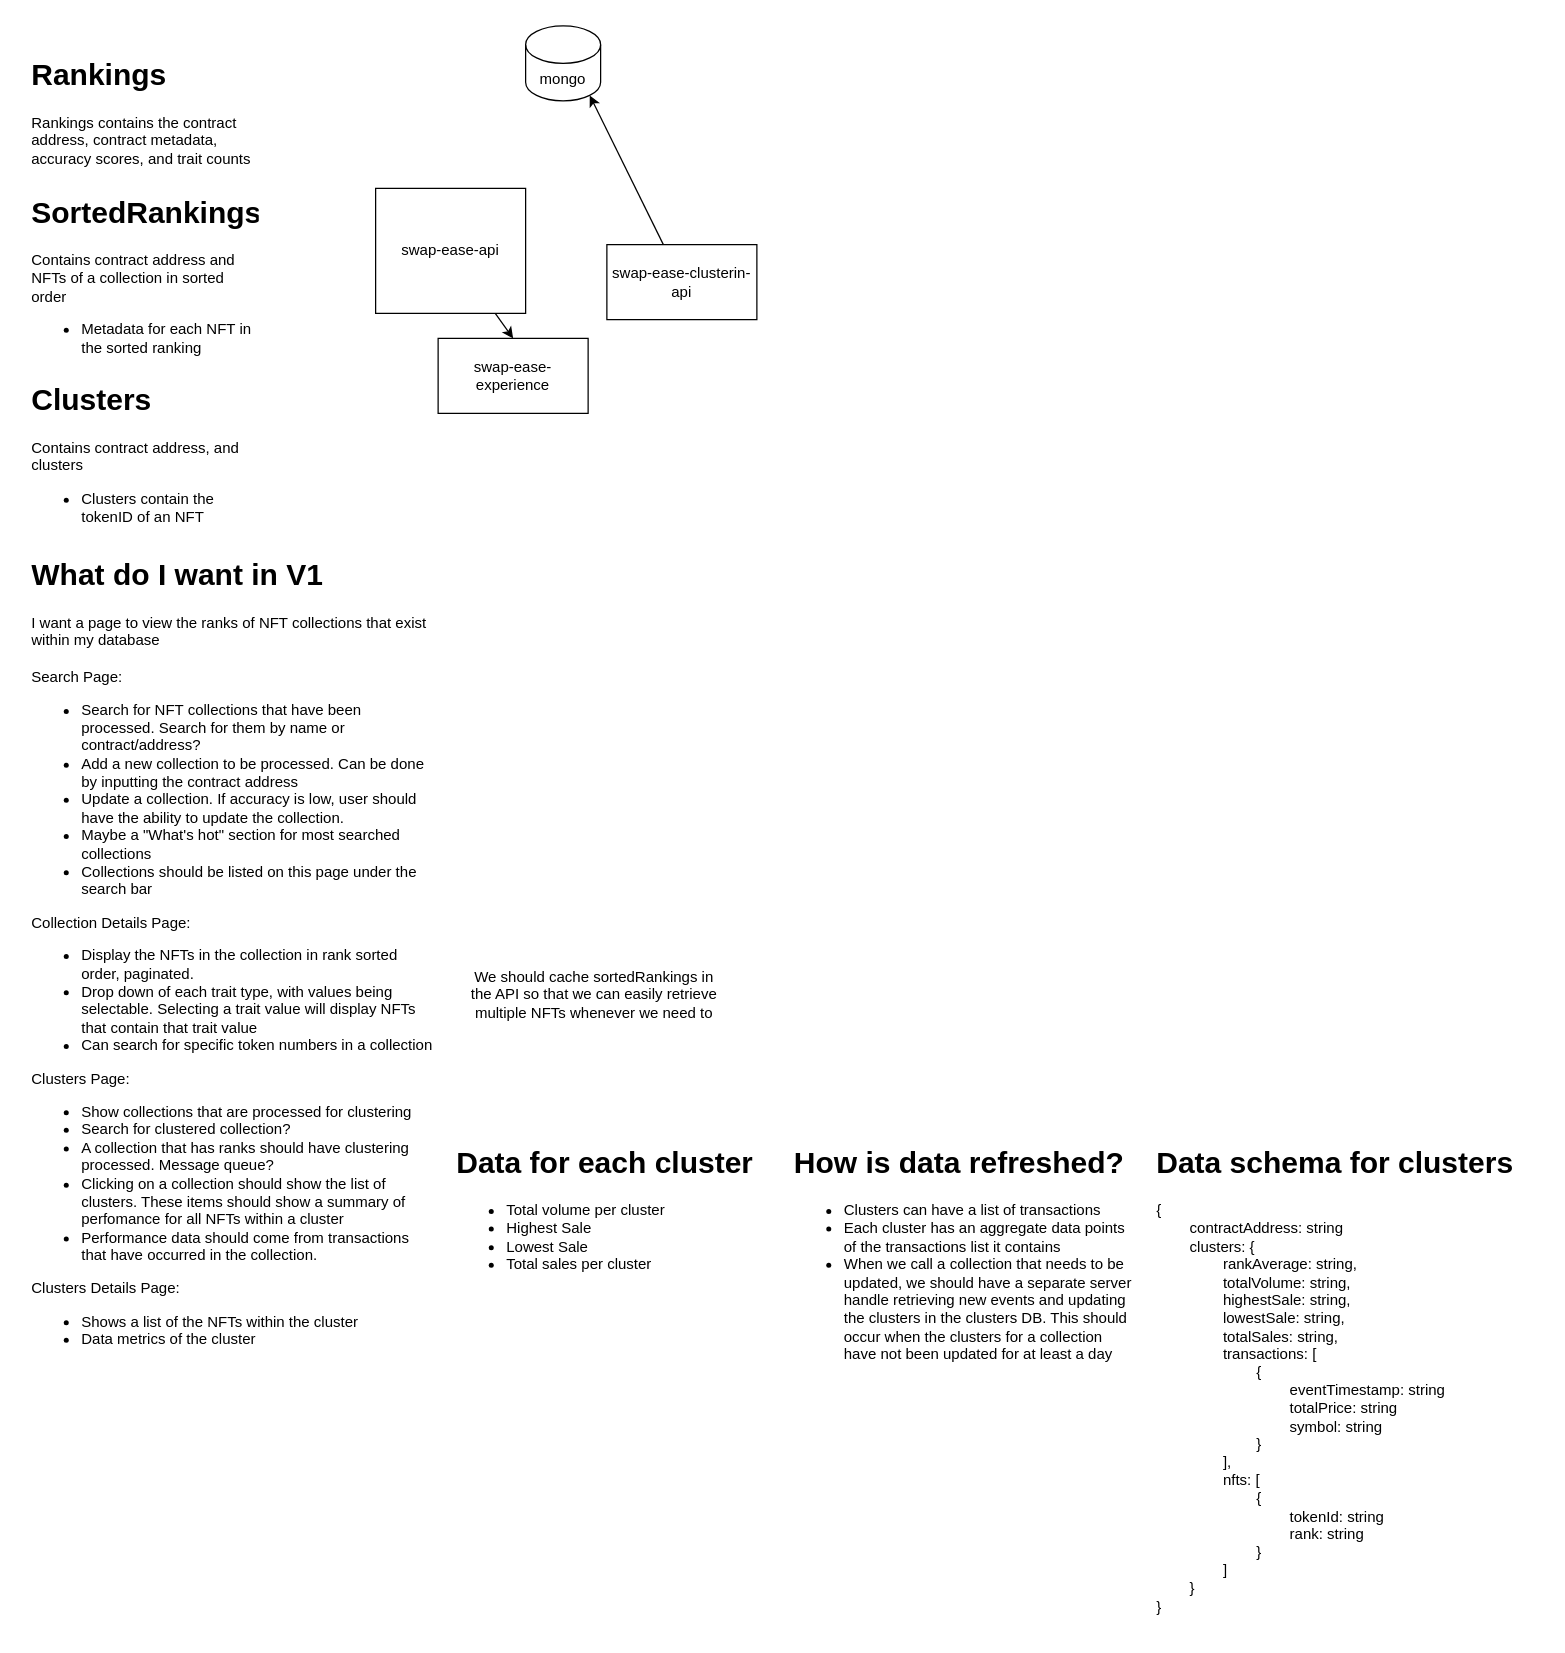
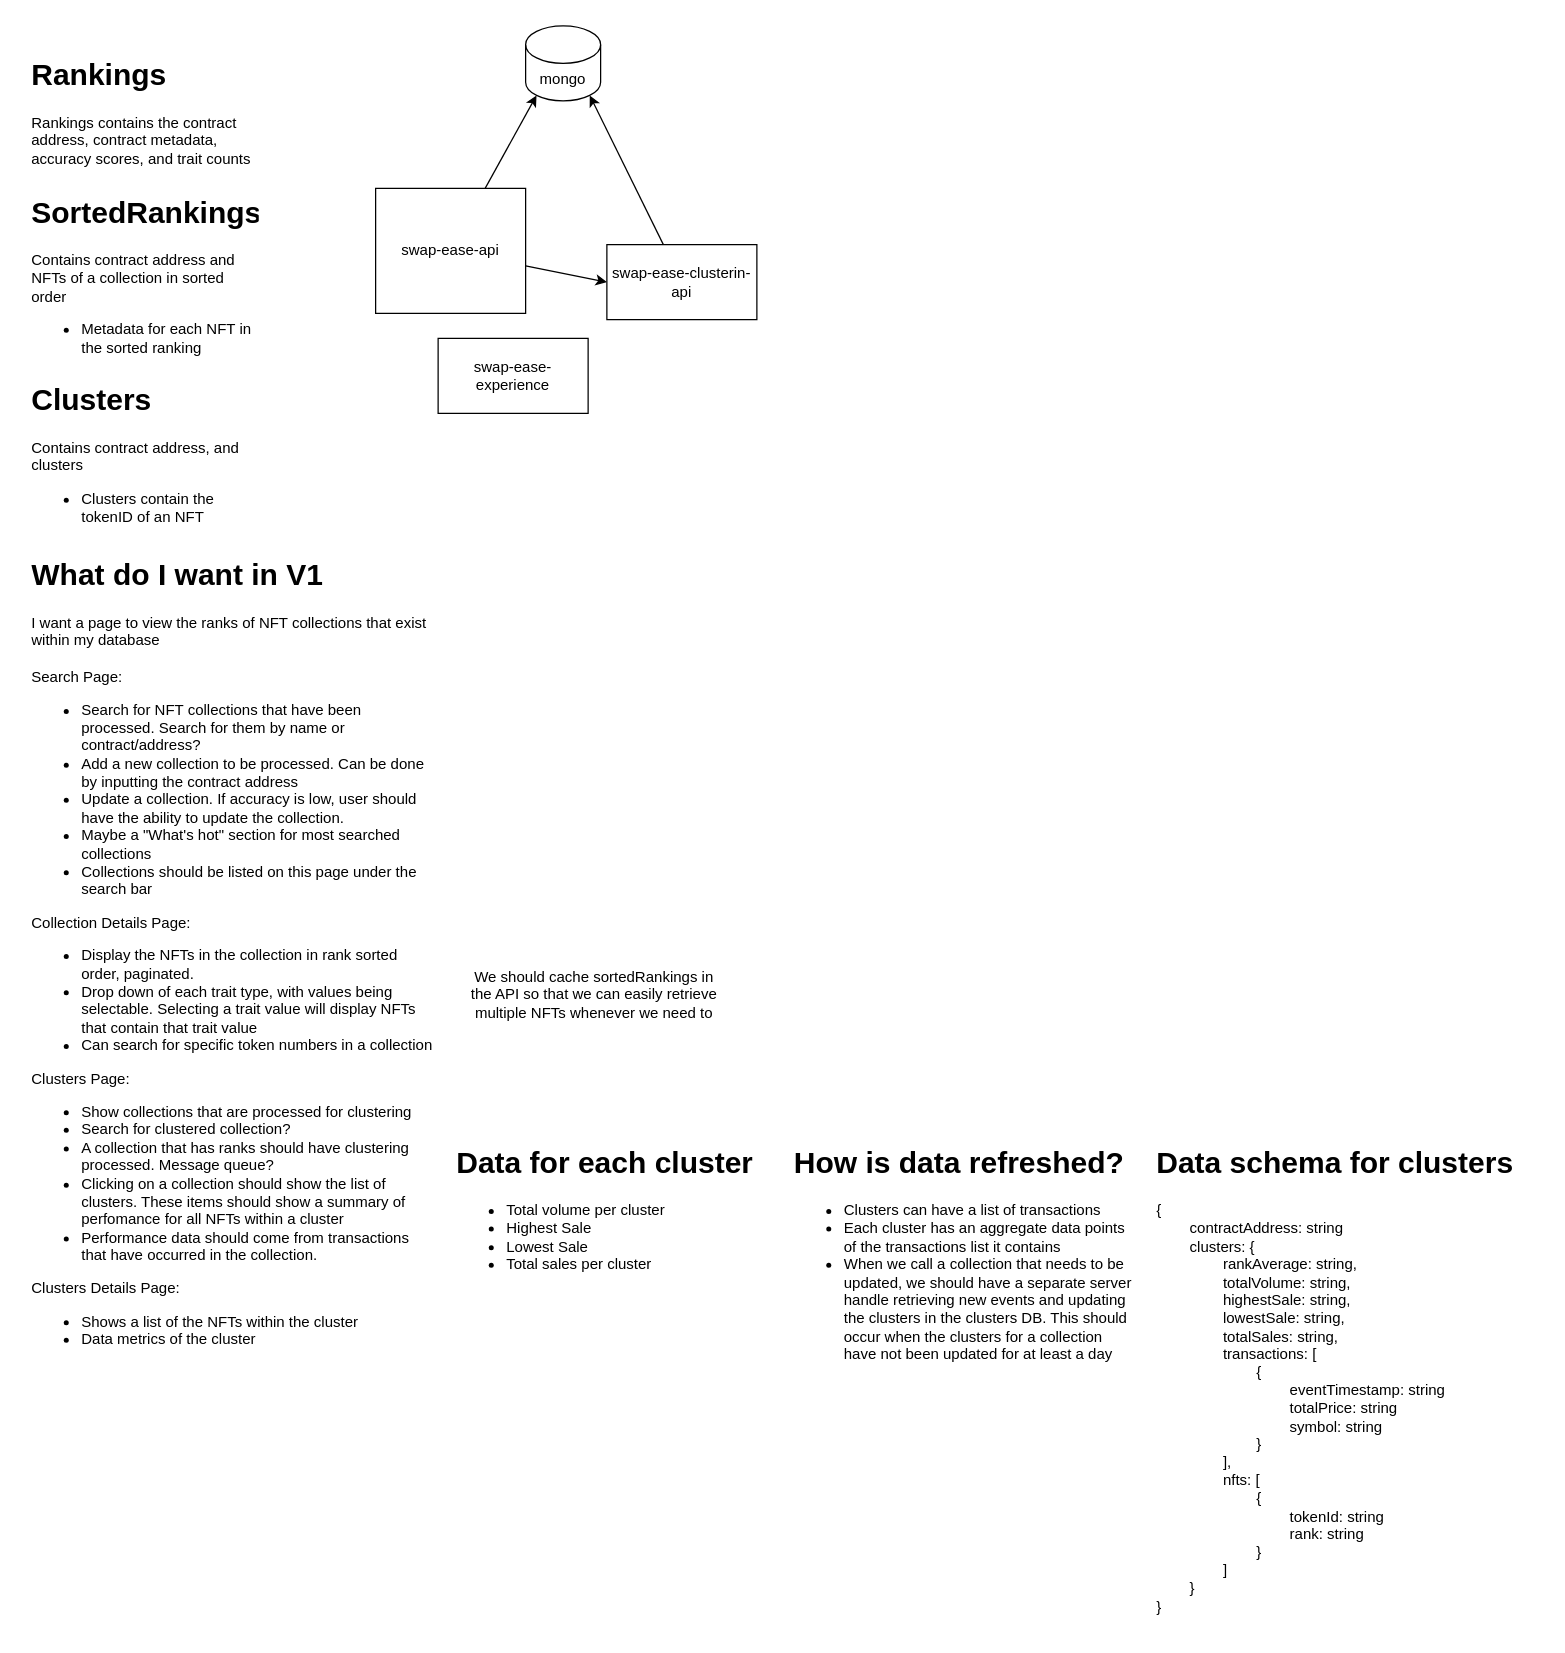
  <mxCell id="0" />
  <mxCell id="1" parent="0" />
  <mxCell id="2" value="swap-ease-experience" style="rounded=0;whiteSpace=wrap;html=1;" parent="1" vertex="1"><mxGeometry x="350" y="270" width="120" height="60" as="geometry" /></mxCell>
- <mxCell id="4" style="edgeStyle=none;html=1;entryX=0.5;entryY=0;entryDx=0;entryDy=0;" parent="1" source="6" target="2" edge="1"><mxGeometry relative="1" as="geometry" /></mxCell>
+ <mxCell id="3" style="edgeStyle=none;html=1;entryX=0.145;entryY=1;entryDx=0;entryDy=-4.35;entryPerimeter=0;" parent="1" source="6" target="9" edge="1"><mxGeometry relative="1" as="geometry" /></mxCell>
+ <mxCell id="5" style="edgeStyle=none;html=1;entryX=0;entryY=0.5;entryDx=0;entryDy=0;" parent="1" source="6" target="8" edge="1"><mxGeometry relative="1" as="geometry" /></mxCell>
  <mxCell id="6" value="swap-ease-api" style="rounded=0;whiteSpace=wrap;html=1;" parent="1" vertex="1"><mxGeometry x="300" y="150" width="120" height="100" as="geometry" /></mxCell>
  <mxCell id="7" style="edgeStyle=none;html=1;entryX=0.855;entryY=1;entryDx=0;entryDy=-4.35;entryPerimeter=0;" parent="1" source="8" target="9" edge="1"><mxGeometry relative="1" as="geometry" /></mxCell>
  <mxCell id="8" value="swap-ease-clusterin-api" style="rounded=0;whiteSpace=wrap;html=1;" parent="1" vertex="1"><mxGeometry x="485" y="195" width="120" height="60" as="geometry" /></mxCell>
  <mxCell id="9" value="mongo" style="shape=cylinder3;whiteSpace=wrap;html=1;boundedLbl=1;backgroundOutline=1;size=15;" parent="1" vertex="1"><mxGeometry x="420" y="20" width="60" height="60" as="geometry" /></mxCell>
  <mxCell id="10" value="&lt;h1&gt;Rankings&lt;/h1&gt;&lt;p&gt;Rankings contains the contract address, contract metadata, accuracy scores, and trait counts&lt;/p&gt;" style="text;html=1;strokeColor=none;fillColor=none;spacing=5;spacingTop=-20;whiteSpace=wrap;overflow=hidden;rounded=0;" parent="1" vertex="1"><mxGeometry x="20" y="40" width="190" height="120" as="geometry" /></mxCell>
  <mxCell id="11" value="&lt;h1&gt;SortedRankings&lt;/h1&gt;&lt;p&gt;Contains contract address and NFTs of a collection in sorted order&lt;/p&gt;&lt;p&gt;&lt;/p&gt;&lt;ul&gt;&lt;li&gt;Metadata for each NFT in the sorted ranking&lt;/li&gt;&lt;/ul&gt;&lt;p&gt;&lt;/p&gt;" style="text;html=1;strokeColor=none;fillColor=none;spacing=5;spacingTop=-20;whiteSpace=wrap;overflow=hidden;rounded=0;" parent="1" vertex="1"><mxGeometry x="20" y="150" width="190" height="150" as="geometry" /></mxCell>
  <mxCell id="12" value="&lt;h1&gt;Clusters&lt;/h1&gt;&lt;div&gt;Contains contract address, and clusters&lt;/div&gt;&lt;div&gt;&lt;ul&gt;&lt;li&gt;Clusters contain the tokenID of an NFT&lt;/li&gt;&lt;/ul&gt;&lt;/div&gt;&lt;p&gt;&lt;/p&gt;" style="text;html=1;strokeColor=none;fillColor=none;spacing=5;spacingTop=-20;whiteSpace=wrap;overflow=hidden;rounded=0;" parent="1" vertex="1"><mxGeometry x="20" y="300" width="190" height="150" as="geometry" /></mxCell>
  <mxCell id="13" value="&lt;h1&gt;&lt;span&gt;What do I want in V1&lt;/span&gt;&lt;/h1&gt;&lt;div&gt;&lt;span&gt;I want a page to view the ranks of NFT collections that exist within my database&lt;/span&gt;&lt;/div&gt;&lt;div&gt;&lt;span&gt;&lt;br&gt;&lt;/span&gt;&lt;/div&gt;&lt;div&gt;&lt;span&gt;Search Page:&lt;/span&gt;&lt;/div&gt;&lt;div&gt;&lt;ul&gt;&lt;li&gt;&lt;span&gt;Search for NFT collections that have been processed. Search for them by name or contract/address?&lt;/span&gt;&lt;/li&gt;&lt;li&gt;Add a new collection to be processed. Can be done by inputting the contract address&lt;/li&gt;&lt;li&gt;Update a collection. If accuracy is low, user should have the ability to update the collection.&lt;/li&gt;&lt;li&gt;Maybe a &quot;What's hot&quot; section for most searched collections&lt;/li&gt;&lt;li&gt;Collections should be listed on this page under the search bar&lt;/li&gt;&lt;/ul&gt;&lt;div&gt;Collection Details Page:&lt;/div&gt;&lt;/div&gt;&lt;div&gt;&lt;ul&gt;&lt;li&gt;Display the NFTs in the collection in rank sorted order, paginated.&lt;/li&gt;&lt;li&gt;Drop down of each trait type, with values being selectable. Selecting a trait value will display NFTs that contain that trait value&lt;/li&gt;&lt;li&gt;Can search for specific token numbers in a collection&lt;/li&gt;&lt;/ul&gt;&lt;div&gt;Clusters Page:&lt;/div&gt;&lt;/div&gt;&lt;div&gt;&lt;ul&gt;&lt;li&gt;Show collections that are processed for clustering&lt;/li&gt;&lt;li&gt;Search for clustered collection?&lt;/li&gt;&lt;li&gt;A collection that has ranks should have clustering processed. Message queue?&lt;/li&gt;&lt;li&gt;Clicking on a collection should show the list of clusters. These items should show a summary of perfomance for all NFTs within a cluster&lt;/li&gt;&lt;li&gt;Performance data should come from transactions that have occurred in the collection.&amp;nbsp;&lt;/li&gt;&lt;/ul&gt;&lt;div&gt;Clusters Details Page:&lt;/div&gt;&lt;/div&gt;&lt;div&gt;&lt;ul&gt;&lt;li&gt;Shows a list of the NFTs within the cluster&lt;/li&gt;&lt;li&gt;Data metrics of the cluster&lt;/li&gt;&lt;/ul&gt;&lt;/div&gt;&lt;p&gt;&lt;/p&gt;" style="text;html=1;strokeColor=none;fillColor=none;spacing=5;spacingTop=-20;whiteSpace=wrap;overflow=hidden;rounded=0;" parent="1" vertex="1"><mxGeometry x="20" y="440" width="330" height="730" as="geometry" /></mxCell>
  <mxCell id="14" value="We should cache sortedRankings in the API so that we can easily retrieve multiple NFTs whenever we need to" style="text;html=1;strokeColor=none;fillColor=none;align=center;verticalAlign=middle;whiteSpace=wrap;rounded=0;" parent="1" vertex="1"><mxGeometry x="370" y="770" width="210" height="50" as="geometry" /></mxCell>
  <mxCell id="15" value="&lt;h1&gt;&lt;span&gt;Data for each cluster&lt;/span&gt;&lt;/h1&gt;&lt;div&gt;&lt;ul&gt;&lt;li&gt;Total volume per cluster&lt;/li&gt;&lt;li&gt;&lt;span&gt;Highest Sale&lt;/span&gt;&lt;/li&gt;&lt;li&gt;&lt;span&gt;Lowest Sale&lt;/span&gt;&lt;/li&gt;&lt;li&gt;&lt;span&gt;Total sales per cluster&lt;/span&gt;&lt;br&gt;&lt;/li&gt;&lt;/ul&gt;&lt;/div&gt;" style="text;html=1;strokeColor=none;fillColor=none;spacing=5;spacingTop=-20;whiteSpace=wrap;overflow=hidden;rounded=0;" vertex="1" parent="1"><mxGeometry x="360" y="910" width="280" height="170" as="geometry" /></mxCell>
  <mxCell id="16" value="&lt;h1&gt;&lt;span&gt;How is data refreshed?&lt;/span&gt;&lt;/h1&gt;&lt;div&gt;&lt;ul&gt;&lt;li&gt;Clusters can have a list of transactions&lt;/li&gt;&lt;li&gt;Each cluster has an aggregate data points of the transactions list it contains&lt;/li&gt;&lt;li&gt;When we call a collection that needs to be updated, we should have a separate server handle retrieving new events and updating the clusters in the clusters DB. This should occur when the clusters for a collection have not been updated for at least a day&lt;/li&gt;&lt;/ul&gt;&lt;/div&gt;" style="text;html=1;strokeColor=none;fillColor=none;spacing=5;spacingTop=-20;whiteSpace=wrap;overflow=hidden;rounded=0;" vertex="1" parent="1"><mxGeometry x="630" y="910" width="280" height="220" as="geometry" /></mxCell>
  <mxCell id="17" value="&lt;h1&gt;Data schema for clusters&lt;/h1&gt;&lt;div&gt;{&lt;/div&gt;&lt;div&gt;&lt;span style=&quot;white-space: pre&quot;&gt;&#09;&lt;/span&gt;contractAddress: string&lt;br&gt;&lt;/div&gt;&lt;div&gt;&lt;span style=&quot;white-space: pre&quot;&gt;&#09;&lt;/span&gt;clusters: {&lt;br&gt;&lt;/div&gt;&lt;div&gt;&lt;span style=&quot;white-space: pre&quot;&gt;&#09;&lt;/span&gt;&lt;span style=&quot;white-space: pre&quot;&gt;&#09;&lt;/span&gt;rankAverage: string,&lt;br&gt;&lt;/div&gt;&lt;div&gt;&lt;span style=&quot;white-space: pre&quot;&gt;&#09;&lt;/span&gt;&lt;span style=&quot;white-space: pre&quot;&gt;&#09;&lt;/span&gt;totalVolume: string,&lt;br&gt;&lt;/div&gt;&lt;div&gt;&lt;span style=&quot;white-space: pre&quot;&gt;&#09;&lt;/span&gt;&lt;span style=&quot;white-space: pre&quot;&gt;&#09;&lt;/span&gt;highestSale: string,&lt;br&gt;&lt;/div&gt;&lt;div&gt;&lt;span style=&quot;white-space: pre&quot;&gt;&#09;&lt;/span&gt;&lt;span style=&quot;white-space: pre&quot;&gt;&#09;&lt;/span&gt;lowestSale: string,&lt;br&gt;&lt;/div&gt;&lt;div&gt;&lt;span style=&quot;white-space: pre&quot;&gt;&#09;&lt;/span&gt;&lt;span style=&quot;white-space: pre&quot;&gt;&#09;&lt;/span&gt;totalSales: string,&lt;br&gt;&lt;/div&gt;&lt;div&gt;&lt;span style=&quot;white-space: pre&quot;&gt;&#09;&lt;/span&gt;&lt;span style=&quot;white-space: pre&quot;&gt;&#09;&lt;/span&gt;transactions: [&lt;/div&gt;&lt;div&gt;&lt;span style=&quot;white-space: pre&quot;&gt;&#09;&lt;/span&gt;&lt;span style=&quot;white-space: pre&quot;&gt;&#09;&lt;/span&gt;&lt;span style=&quot;white-space: pre&quot;&gt;&#09;&lt;/span&gt;{&lt;/div&gt;&lt;div&gt;&lt;span style=&quot;white-space: pre&quot;&gt;&#09;&lt;/span&gt;&lt;span style=&quot;white-space: pre&quot;&gt;&#09;&lt;/span&gt;&lt;span style=&quot;white-space: pre&quot;&gt;&#09;&lt;/span&gt;&lt;span style=&quot;white-space: pre&quot;&gt;&#09;&lt;/span&gt;eventTimestamp: string&lt;br&gt;&lt;/div&gt;&lt;div&gt;&lt;span style=&quot;white-space: pre&quot;&gt;&#09;&lt;/span&gt;&lt;span style=&quot;white-space: pre&quot;&gt;&#09;&lt;/span&gt;&lt;span style=&quot;white-space: pre&quot;&gt;&#09;&lt;/span&gt;&lt;span style=&quot;white-space: pre&quot;&gt;&#09;&lt;/span&gt;totalPrice: string&lt;br&gt;&lt;/div&gt;&lt;div&gt;&lt;span style=&quot;white-space: pre&quot;&gt;&#09;&lt;/span&gt;&lt;span style=&quot;white-space: pre&quot;&gt;&#09;&lt;/span&gt;&lt;span style=&quot;white-space: pre&quot;&gt;&#09;&lt;/span&gt;&lt;span style=&quot;white-space: pre&quot;&gt;&#09;&lt;/span&gt;symbol: string&lt;/div&gt;&lt;div&gt;&lt;span style=&quot;white-space: pre&quot;&gt;&#09;&lt;/span&gt;&lt;span style=&quot;white-space: pre&quot;&gt;&#09;&lt;/span&gt;&lt;span style=&quot;white-space: pre&quot;&gt;&#09;&lt;/span&gt;}&lt;/div&gt;&lt;div&gt;&lt;span style=&quot;white-space: pre&quot;&gt;&#09;&lt;/span&gt;&lt;span style=&quot;white-space: pre&quot;&gt;&#09;&lt;/span&gt;],&lt;br&gt;&lt;/div&gt;&lt;div&gt;&lt;span style=&quot;white-space: pre&quot;&gt;&#09;&lt;/span&gt;&lt;span style=&quot;white-space: pre&quot;&gt;&#09;&lt;/span&gt;nfts: [&lt;/div&gt;&lt;div&gt;&lt;span style=&quot;white-space: pre&quot;&gt;&#09;&lt;/span&gt;&lt;span style=&quot;white-space: pre&quot;&gt;&#09;&lt;span style=&quot;white-space: pre&quot;&gt;&#09;&lt;/span&gt;{&lt;/span&gt;&lt;br&gt;&lt;/div&gt;&lt;div&gt;&lt;span style=&quot;white-space: pre&quot;&gt;&#09;&lt;/span&gt;&lt;span style=&quot;white-space: pre&quot;&gt;&#09;&lt;/span&gt;&lt;span style=&quot;white-space: pre&quot;&gt;&#09;&lt;/span&gt;&lt;span style=&quot;white-space: pre&quot;&gt;&#09;&lt;/span&gt;tokenId: string&lt;br&gt;&lt;/div&gt;&lt;div&gt;&lt;span style=&quot;white-space: pre&quot;&gt;&#09;&lt;/span&gt;&lt;span style=&quot;white-space: pre&quot;&gt;&#09;&lt;/span&gt;&lt;span style=&quot;white-space: pre&quot;&gt;&#09;&lt;/span&gt;&lt;span style=&quot;white-space: pre&quot;&gt;&#09;&lt;/span&gt;rank: string&lt;br&gt;&lt;/div&gt;&lt;div&gt;&lt;span style=&quot;white-space: pre&quot;&gt;&#09;&lt;/span&gt;&lt;span style=&quot;white-space: pre&quot;&gt;&#09;&lt;/span&gt;&lt;span style=&quot;white-space: pre&quot;&gt;&#09;&lt;/span&gt;}&lt;br&gt;&lt;/div&gt;&lt;div&gt;&lt;span style=&quot;white-space: pre&quot;&gt;&#09;&lt;/span&gt;&lt;span style=&quot;white-space: pre&quot;&gt;&#09;&lt;/span&gt;]&lt;br&gt;&lt;/div&gt;&lt;div&gt;&lt;span style=&quot;white-space: pre&quot;&gt;&#09;&lt;/span&gt;}&lt;br&gt;&lt;/div&gt;&lt;div&gt;}&lt;/div&gt;" style="text;html=1;strokeColor=none;fillColor=none;spacing=5;spacingTop=-20;whiteSpace=wrap;overflow=hidden;rounded=0;" vertex="1" parent="1"><mxGeometry x="920" y="910" width="310" height="390" as="geometry" /></mxCell>
